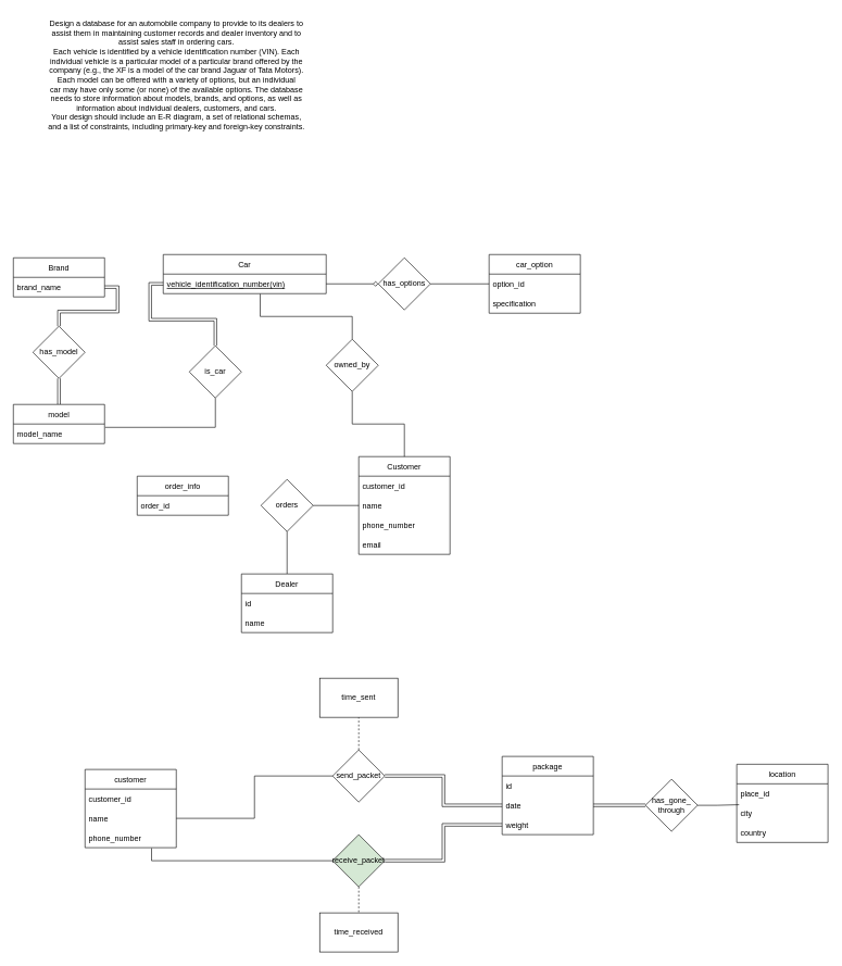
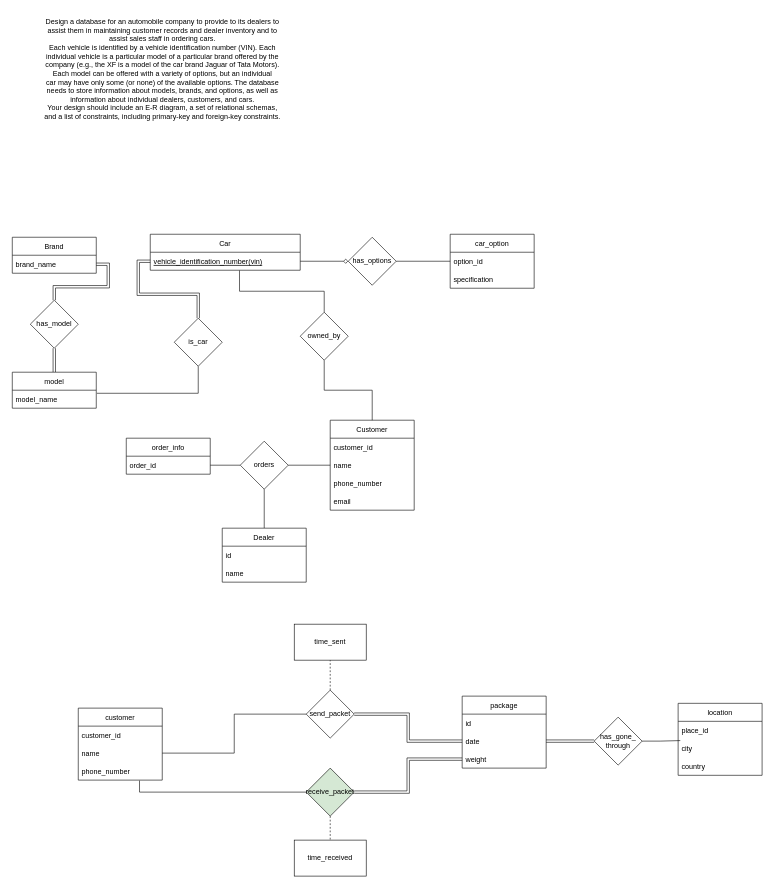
  <mxCell id="0" />
  <mxCell id="1" parent="0" />
  <mxCell id="2" value="&lt;div&gt;Design a database for an automobile company to provide to its dealers to&lt;/div&gt;&lt;div&gt;assist them in maintaining customer records and dealer inventory and to&lt;/div&gt;&lt;div&gt;assist sales staff in ordering cars.&lt;/div&gt;&lt;div&gt;Each vehicle is identified by a vehicle identification number (VIN). Each&lt;/div&gt;&lt;div&gt;individual vehicle is a particular model of a particular brand offered by the&lt;/div&gt;&lt;div&gt;company (e.g., the XF is a model of the car brand Jaguar of Tata Motors).&lt;/div&gt;&lt;div&gt;Each model can be offered with a variety of options, but an individual&lt;/div&gt;&lt;div&gt;car may have only some (or none) of the available options. The database&lt;/div&gt;&lt;div&gt;needs to store information about models, brands, and options, as well as&lt;/div&gt;&lt;div&gt;information about individual dealers, customers, and cars.&lt;/div&gt;&lt;div&gt;Your design should include an E-R diagram, a set of relational schemas,&lt;/div&gt;&lt;div&gt;and a list of constraints, including primary-key and foreign-key constraints.&lt;/div&gt;" style="text;html=1;align=center;verticalAlign=middle;resizable=0;points=[];autosize=1;strokeColor=none;fillColor=none;" vertex="1" parent="1"><mxGeometry x="60" y="20" width="420" height="190" as="geometry" /></mxCell>
  <mxCell id="3" value="Car" style="swimlane;fontStyle=0;childLayout=stackLayout;horizontal=1;startSize=30;horizontalStack=0;resizeParent=1;resizeParentMax=0;resizeLast=0;collapsible=1;marginBottom=0;" vertex="1" parent="1"><mxGeometry x="250" y="390" width="250" height="60" as="geometry" /></mxCell>
  <mxCell id="4" value="vehicle_identification_number(vin)" style="text;strokeColor=none;fillColor=none;align=left;verticalAlign=middle;spacingLeft=4;spacingRight=4;overflow=hidden;points=[[0,0.5],[1,0.5]];portConstraint=eastwest;rotatable=0;fontStyle=4" vertex="1" parent="3"><mxGeometry y="30" width="250" height="30" as="geometry" /></mxCell>
  <mxCell id="5" value="car_option" style="swimlane;fontStyle=0;childLayout=stackLayout;horizontal=1;startSize=30;horizontalStack=0;resizeParent=1;resizeParentMax=0;resizeLast=0;collapsible=1;marginBottom=0;" vertex="1" parent="1"><mxGeometry x="750" y="390" width="140" height="90" as="geometry" /></mxCell>
  <mxCell id="6" value="option_id" style="text;strokeColor=none;fillColor=none;align=left;verticalAlign=middle;spacingLeft=4;spacingRight=4;overflow=hidden;points=[[0,0.5],[1,0.5]];portConstraint=eastwest;rotatable=0;" vertex="1" parent="5"><mxGeometry y="30" width="140" height="30" as="geometry" /></mxCell>
  <mxCell id="7" value="specification" style="text;strokeColor=none;fillColor=none;align=left;verticalAlign=middle;spacingLeft=4;spacingRight=4;overflow=hidden;points=[[0,0.5],[1,0.5]];portConstraint=eastwest;rotatable=0;" vertex="1" parent="5"><mxGeometry y="60" width="140" height="30" as="geometry" /></mxCell>
  <mxCell id="8" value="has_options" style="rhombus;whiteSpace=wrap;html=1;" vertex="1" parent="1"><mxGeometry x="580" y="395" width="80" height="80" as="geometry" /></mxCell>
  <mxCell id="9" style="edgeStyle=orthogonalEdgeStyle;rounded=0;orthogonalLoop=1;jettySize=auto;html=1;exitX=1;exitY=0.5;exitDx=0;exitDy=0;entryX=0;entryY=0.5;entryDx=0;entryDy=0;endArrow=diamond;endFill=0;" edge="1" parent="1" source="4" target="8"><mxGeometry relative="1" as="geometry" /></mxCell>
  <mxCell id="10" style="edgeStyle=orthogonalEdgeStyle;rounded=0;orthogonalLoop=1;jettySize=auto;html=1;exitX=0;exitY=0.5;exitDx=0;exitDy=0;entryX=1;entryY=0.5;entryDx=0;entryDy=0;endArrow=none;endFill=0;" edge="1" parent="1" source="6" target="8"><mxGeometry relative="1" as="geometry" /></mxCell>
+ <mxCell id="11" value="" style="edgeStyle=orthogonalEdgeStyle;rounded=0;orthogonalLoop=1;jettySize=auto;html=1;endArrow=none;endFill=0;" edge="1" parent="1" source="12" target="14"><mxGeometry relative="1" as="geometry" /></mxCell>
  <mxCell id="12" value="orders" style="rhombus;whiteSpace=wrap;html=1;" vertex="1" parent="1"><mxGeometry x="400" y="735" width="80" height="80" as="geometry" /></mxCell>
  <mxCell id="13" value="order_info" style="swimlane;fontStyle=0;childLayout=stackLayout;horizontal=1;startSize=30;horizontalStack=0;resizeParent=1;resizeParentMax=0;resizeLast=0;collapsible=1;marginBottom=0;" vertex="1" parent="1"><mxGeometry x="210" y="730" width="140" height="60" as="geometry" /></mxCell>
  <mxCell id="14" value="order_id" style="text;strokeColor=none;fillColor=none;align=left;verticalAlign=middle;spacingLeft=4;spacingRight=4;overflow=hidden;points=[[0,0.5],[1,0.5]];portConstraint=eastwest;rotatable=0;" vertex="1" parent="13"><mxGeometry y="30" width="140" height="30" as="geometry" /></mxCell>
  <mxCell id="15" value="" style="edgeStyle=orthogonalEdgeStyle;rounded=0;orthogonalLoop=1;jettySize=auto;html=1;endArrow=none;endFill=0;" edge="1" parent="1" source="16" target="12"><mxGeometry relative="1" as="geometry" /></mxCell>
  <mxCell id="16" value="Dealer" style="swimlane;fontStyle=0;childLayout=stackLayout;horizontal=1;startSize=30;horizontalStack=0;resizeParent=1;resizeParentMax=0;resizeLast=0;collapsible=1;marginBottom=0;" vertex="1" parent="1"><mxGeometry x="370" y="880" width="140" height="90" as="geometry" /></mxCell>
  <mxCell id="17" value="id" style="text;strokeColor=none;fillColor=none;align=left;verticalAlign=middle;spacingLeft=4;spacingRight=4;overflow=hidden;points=[[0,0.5],[1,0.5]];portConstraint=eastwest;rotatable=0;" vertex="1" parent="16"><mxGeometry y="30" width="140" height="30" as="geometry" /></mxCell>
  <mxCell id="18" value="name" style="text;strokeColor=none;fillColor=none;align=left;verticalAlign=middle;spacingLeft=4;spacingRight=4;overflow=hidden;points=[[0,0.5],[1,0.5]];portConstraint=eastwest;rotatable=0;" vertex="1" parent="16"><mxGeometry y="60" width="140" height="30" as="geometry" /></mxCell>
  <mxCell id="19" value="" style="edgeStyle=orthogonalEdgeStyle;rounded=0;orthogonalLoop=1;jettySize=auto;html=1;endArrow=none;endFill=0;" edge="1" parent="1" source="20" target="12"><mxGeometry relative="1" as="geometry" /></mxCell>
  <mxCell id="20" value="Customer" style="swimlane;fontStyle=0;childLayout=stackLayout;horizontal=1;startSize=30;horizontalStack=0;resizeParent=1;resizeParentMax=0;resizeLast=0;collapsible=1;marginBottom=0;" vertex="1" parent="1"><mxGeometry x="550" y="700" width="140" height="150" as="geometry" /></mxCell>
  <mxCell id="21" value="customer_id" style="text;strokeColor=none;fillColor=none;align=left;verticalAlign=middle;spacingLeft=4;spacingRight=4;overflow=hidden;points=[[0,0.5],[1,0.5]];portConstraint=eastwest;rotatable=0;" vertex="1" parent="20"><mxGeometry y="30" width="140" height="30" as="geometry" /></mxCell>
  <mxCell id="22" value="name" style="text;strokeColor=none;fillColor=none;align=left;verticalAlign=middle;spacingLeft=4;spacingRight=4;overflow=hidden;points=[[0,0.5],[1,0.5]];portConstraint=eastwest;rotatable=0;" vertex="1" parent="20"><mxGeometry y="60" width="140" height="30" as="geometry" /></mxCell>
  <mxCell id="23" value="phone_number" style="text;strokeColor=none;fillColor=none;align=left;verticalAlign=middle;spacingLeft=4;spacingRight=4;overflow=hidden;points=[[0,0.5],[1,0.5]];portConstraint=eastwest;rotatable=0;" vertex="1" parent="20"><mxGeometry y="90" width="140" height="30" as="geometry" /></mxCell>
  <mxCell id="24" value="email" style="text;strokeColor=none;fillColor=none;align=left;verticalAlign=middle;spacingLeft=4;spacingRight=4;overflow=hidden;points=[[0,0.5],[1,0.5]];portConstraint=eastwest;rotatable=0;" vertex="1" parent="20"><mxGeometry y="120" width="140" height="30" as="geometry" /></mxCell>
  <mxCell id="25" value="Brand" style="swimlane;fontStyle=0;childLayout=stackLayout;horizontal=1;startSize=30;horizontalStack=0;resizeParent=1;resizeParentMax=0;resizeLast=0;collapsible=1;marginBottom=0;" vertex="1" parent="1"><mxGeometry x="20" y="395" width="140" height="60" as="geometry" /></mxCell>
  <mxCell id="26" value="brand_name" style="text;strokeColor=none;fillColor=none;align=left;verticalAlign=middle;spacingLeft=4;spacingRight=4;overflow=hidden;points=[[0,0.5],[1,0.5]];portConstraint=eastwest;rotatable=0;" vertex="1" parent="25"><mxGeometry y="30" width="140" height="30" as="geometry" /></mxCell>
  <mxCell id="27" value="" style="edgeStyle=orthogonalEdgeStyle;rounded=0;orthogonalLoop=1;jettySize=auto;html=1;endArrow=none;endFill=0;shape=link;" edge="1" parent="1" source="28" target="31"><mxGeometry relative="1" as="geometry" /></mxCell>
  <mxCell id="28" value="model" style="swimlane;fontStyle=0;childLayout=stackLayout;horizontal=1;startSize=30;horizontalStack=0;resizeParent=1;resizeParentMax=0;resizeLast=0;collapsible=1;marginBottom=0;" vertex="1" parent="1"><mxGeometry x="20" y="620" width="140" height="60" as="geometry" /></mxCell>
  <mxCell id="29" value="model_name" style="text;strokeColor=none;fillColor=none;align=left;verticalAlign=middle;spacingLeft=4;spacingRight=4;overflow=hidden;points=[[0,0.5],[1,0.5]];portConstraint=eastwest;rotatable=0;" vertex="1" parent="28"><mxGeometry y="30" width="140" height="30" as="geometry" /></mxCell>
  <mxCell id="30" value="" style="edgeStyle=orthogonalEdgeStyle;shape=link;rounded=0;orthogonalLoop=1;jettySize=auto;html=1;endArrow=none;endFill=0;" edge="1" parent="1" source="31" target="26"><mxGeometry relative="1" as="geometry" /></mxCell>
  <mxCell id="31" value="has_model" style="rhombus;whiteSpace=wrap;html=1;" vertex="1" parent="1"><mxGeometry x="50" y="500" width="80" height="80" as="geometry" /></mxCell>
  <mxCell id="32" style="edgeStyle=orthogonalEdgeStyle;rounded=0;orthogonalLoop=1;jettySize=auto;html=1;entryX=1.007;entryY=0.171;entryDx=0;entryDy=0;entryPerimeter=0;endArrow=none;endFill=0;" edge="1" parent="1" source="34" target="29"><mxGeometry relative="1" as="geometry" /></mxCell>
  <mxCell id="33" value="" style="edgeStyle=orthogonalEdgeStyle;rounded=0;orthogonalLoop=1;jettySize=auto;html=1;endArrow=none;endFill=0;shape=link;" edge="1" parent="1" source="34" target="4"><mxGeometry relative="1" as="geometry" /></mxCell>
  <mxCell id="34" value="is_car" style="rhombus;whiteSpace=wrap;html=1;" vertex="1" parent="1"><mxGeometry x="290" y="530" width="80" height="80" as="geometry" /></mxCell>
  <mxCell id="35" style="edgeStyle=orthogonalEdgeStyle;rounded=0;orthogonalLoop=1;jettySize=auto;html=1;entryX=0.5;entryY=0;entryDx=0;entryDy=0;endArrow=none;endFill=0;" edge="1" parent="1" source="37" target="20"><mxGeometry relative="1" as="geometry" /></mxCell>
  <mxCell id="36" style="edgeStyle=orthogonalEdgeStyle;rounded=0;orthogonalLoop=1;jettySize=auto;html=1;entryX=0.595;entryY=1.015;entryDx=0;entryDy=0;entryPerimeter=0;endArrow=none;endFill=0;" edge="1" parent="1" source="37" target="4"><mxGeometry relative="1" as="geometry" /></mxCell>
  <mxCell id="37" value="owned_by" style="rhombus;whiteSpace=wrap;html=1;" vertex="1" parent="1"><mxGeometry x="500" y="520" width="80" height="80" as="geometry" /></mxCell>
  <mxCell id="38" value="customer" style="swimlane;fontStyle=0;childLayout=stackLayout;horizontal=1;startSize=30;horizontalStack=0;resizeParent=1;resizeParentMax=0;resizeLast=0;collapsible=1;marginBottom=0;" vertex="1" parent="1"><mxGeometry x="130" y="1180" width="140" height="120" as="geometry" /></mxCell>
  <mxCell id="39" value="customer_id" style="text;strokeColor=none;fillColor=none;align=left;verticalAlign=middle;spacingLeft=4;spacingRight=4;overflow=hidden;points=[[0,0.5],[1,0.5]];portConstraint=eastwest;rotatable=0;" vertex="1" parent="38"><mxGeometry y="30" width="140" height="30" as="geometry" /></mxCell>
  <mxCell id="40" value="name" style="text;strokeColor=none;fillColor=none;align=left;verticalAlign=middle;spacingLeft=4;spacingRight=4;overflow=hidden;points=[[0,0.5],[1,0.5]];portConstraint=eastwest;rotatable=0;" vertex="1" parent="38"><mxGeometry y="60" width="140" height="30" as="geometry" /></mxCell>
  <mxCell id="41" value="phone_number" style="text;strokeColor=none;fillColor=none;align=left;verticalAlign=middle;spacingLeft=4;spacingRight=4;overflow=hidden;points=[[0,0.5],[1,0.5]];portConstraint=eastwest;rotatable=0;" vertex="1" parent="38"><mxGeometry y="90" width="140" height="30" as="geometry" /></mxCell>
  <mxCell id="42" value="package" style="swimlane;fontStyle=0;childLayout=stackLayout;horizontal=1;startSize=30;horizontalStack=0;resizeParent=1;resizeParentMax=0;resizeLast=0;collapsible=1;marginBottom=0;" vertex="1" parent="1"><mxGeometry x="770" y="1160" width="140" height="120" as="geometry" /></mxCell>
  <mxCell id="43" value="id    " style="text;strokeColor=none;fillColor=none;align=left;verticalAlign=middle;spacingLeft=4;spacingRight=4;overflow=hidden;points=[[0,0.5],[1,0.5]];portConstraint=eastwest;rotatable=0;" vertex="1" parent="42"><mxGeometry y="30" width="140" height="30" as="geometry" /></mxCell>
  <mxCell id="44" value="date" style="text;strokeColor=none;fillColor=none;align=left;verticalAlign=middle;spacingLeft=4;spacingRight=4;overflow=hidden;points=[[0,0.5],[1,0.5]];portConstraint=eastwest;rotatable=0;" vertex="1" parent="42"><mxGeometry y="60" width="140" height="30" as="geometry" /></mxCell>
  <mxCell id="45" value="weight" style="text;strokeColor=none;fillColor=none;align=left;verticalAlign=middle;spacingLeft=4;spacingRight=4;overflow=hidden;points=[[0,0.5],[1,0.5]];portConstraint=eastwest;rotatable=0;" vertex="1" parent="42"><mxGeometry y="90" width="140" height="30" as="geometry" /></mxCell>
  <mxCell id="46" value="" style="edgeStyle=orthogonalEdgeStyle;rounded=0;orthogonalLoop=1;jettySize=auto;html=1;endArrow=none;endFill=0;dashed=1;" edge="1" parent="1" source="48" target="52"><mxGeometry relative="1" as="geometry" /></mxCell>
  <mxCell id="47" style="edgeStyle=orthogonalEdgeStyle;rounded=0;orthogonalLoop=1;jettySize=auto;html=1;exitX=1;exitY=0.5;exitDx=0;exitDy=0;endArrow=none;endFill=0;shape=link;" edge="1" parent="1" source="48" target="44"><mxGeometry relative="1" as="geometry" /></mxCell>
  <mxCell id="48" value="send_packet" style="rhombus;whiteSpace=wrap;html=1;" vertex="1" parent="1"><mxGeometry x="510" y="1150" width="80" height="80" as="geometry" /></mxCell>
  <mxCell id="49" style="edgeStyle=orthogonalEdgeStyle;rounded=0;orthogonalLoop=1;jettySize=auto;html=1;exitX=0.5;exitY=1;exitDx=0;exitDy=0;endArrow=none;endFill=0;dashed=1;" edge="1" parent="1" source="51" target="53"><mxGeometry relative="1" as="geometry" /></mxCell>
  <mxCell id="50" style="edgeStyle=orthogonalEdgeStyle;rounded=0;orthogonalLoop=1;jettySize=auto;html=1;endArrow=none;endFill=0;shape=link;" edge="1" parent="1" source="51" target="45"><mxGeometry relative="1" as="geometry" /></mxCell>
  <mxCell id="51" value="receive_packet" style="rhombus;whiteSpace=wrap;html=1;fillColor=#d5e8d4;" vertex="1" parent="1"><mxGeometry x="510" y="1280" width="80" height="80" as="geometry" /></mxCell>
  <mxCell id="52" value="time_sent" style="rounded=0;whiteSpace=wrap;html=1;" vertex="1" parent="1"><mxGeometry x="490" y="1040" width="120" height="60" as="geometry" /></mxCell>
  <mxCell id="53" value="time_received" style="whiteSpace=wrap;html=1;" vertex="1" parent="1"><mxGeometry x="490" y="1400" width="120" height="60" as="geometry" /></mxCell>
  <mxCell id="54" style="edgeStyle=orthogonalEdgeStyle;rounded=0;orthogonalLoop=1;jettySize=auto;html=1;entryX=0;entryY=0.5;entryDx=0;entryDy=0;endArrow=none;endFill=0;" edge="1" parent="1" source="40" target="48"><mxGeometry relative="1" as="geometry" /></mxCell>
  <mxCell id="55" style="edgeStyle=orthogonalEdgeStyle;rounded=0;orthogonalLoop=1;jettySize=auto;html=1;exitX=0.729;exitY=1.029;exitDx=0;exitDy=0;entryX=0;entryY=0.5;entryDx=0;entryDy=0;endArrow=none;endFill=0;exitPerimeter=0;" edge="1" parent="1" source="41" target="51"><mxGeometry relative="1" as="geometry" /></mxCell>
  <mxCell id="56" value="location" style="swimlane;fontStyle=0;childLayout=stackLayout;horizontal=1;startSize=30;horizontalStack=0;resizeParent=1;resizeParentMax=0;resizeLast=0;collapsible=1;marginBottom=0;" vertex="1" parent="1"><mxGeometry x="1130" y="1172" width="140" height="120" as="geometry" /></mxCell>
  <mxCell id="57" value="place_id" style="text;strokeColor=none;fillColor=none;align=left;verticalAlign=middle;spacingLeft=4;spacingRight=4;overflow=hidden;points=[[0,0.5],[1,0.5]];portConstraint=eastwest;rotatable=0;dashed=1;" vertex="1" parent="56"><mxGeometry y="30" width="140" height="30" as="geometry" /></mxCell>
  <mxCell id="58" value="city" style="text;strokeColor=none;fillColor=none;align=left;verticalAlign=middle;spacingLeft=4;spacingRight=4;overflow=hidden;points=[[0,0.5],[1,0.5]];portConstraint=eastwest;rotatable=0;dashed=1;" vertex="1" parent="56"><mxGeometry y="60" width="140" height="30" as="geometry" /></mxCell>
  <mxCell id="59" value="country" style="text;strokeColor=none;fillColor=none;align=left;verticalAlign=middle;spacingLeft=4;spacingRight=4;overflow=hidden;points=[[0,0.5],[1,0.5]];portConstraint=eastwest;rotatable=0;dashed=1;" vertex="1" parent="56"><mxGeometry y="90" width="140" height="30" as="geometry" /></mxCell>
  <mxCell id="60" style="edgeStyle=orthogonalEdgeStyle;rounded=0;orthogonalLoop=1;jettySize=auto;html=1;exitX=1;exitY=0.5;exitDx=0;exitDy=0;entryX=0.026;entryY=0.069;entryDx=0;entryDy=0;entryPerimeter=0;endArrow=none;endFill=0;" edge="1" parent="1" source="61" target="58"><mxGeometry relative="1" as="geometry" /></mxCell>
  <mxCell id="61" value="has_gone_&lt;br&gt;through" style="rhombus;whiteSpace=wrap;html=1;" vertex="1" parent="1"><mxGeometry x="990" y="1195" width="80" height="80" as="geometry" /></mxCell>
  <mxCell id="62" style="edgeStyle=orthogonalEdgeStyle;rounded=0;orthogonalLoop=1;jettySize=auto;html=1;exitX=1;exitY=0.5;exitDx=0;exitDy=0;entryX=0;entryY=0.5;entryDx=0;entryDy=0;endArrow=none;endFill=0;shape=link;" edge="1" parent="1" source="44" target="61"><mxGeometry relative="1" as="geometry" /></mxCell>
